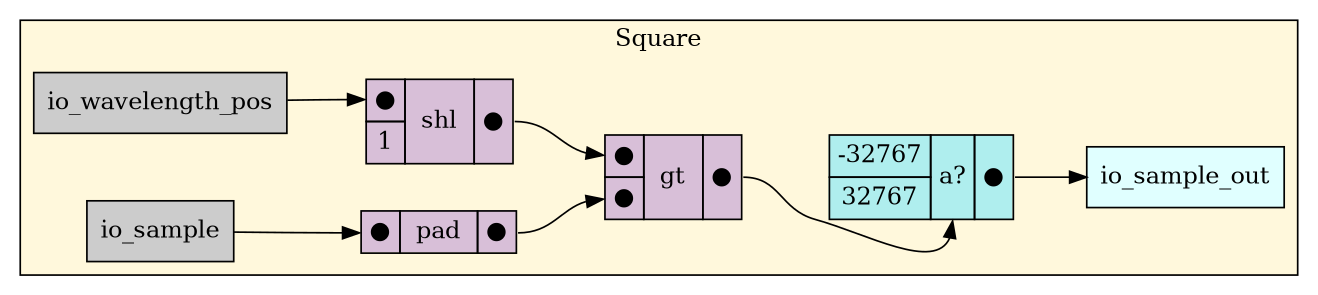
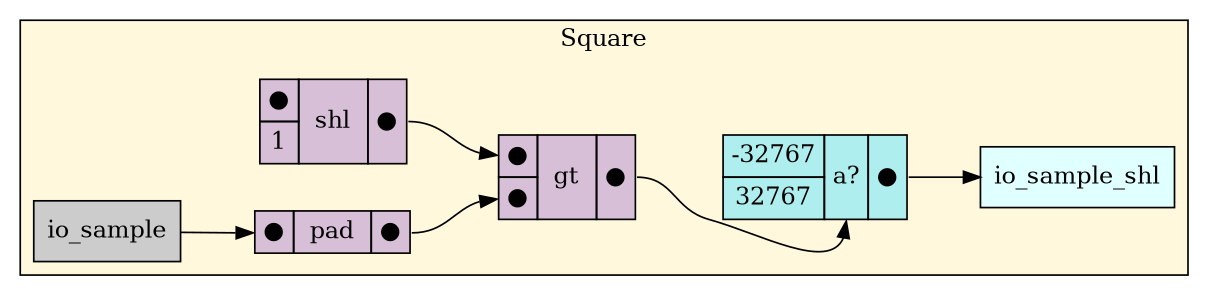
  digraph {
    rankdir=LR
    node [shape=plaintext]
    edge [headport=in1 tailport=out]
    n1 [fillcolor="#CCCCCC" label=io_sample rank=0 shape=rectangle style=filled]
    n2 [label=< <TABLE BORDER="0" CELLBORDER="1" CELLSPACING="0" CELLPADDING="4" BGCOLOR="#D8BFD8">   <TR>     <TD PORT="in1">&#x25cf;</TD>     <TD > pad </TD>     <TD PORT="out">&#x25cf;</TD>   </TR> </TABLE>>]
-   n3 [fillcolor="#CCCCCC" label=io_wavelength_pos rank=0 shape=rectangle style=filled]
    n4 [label=< <TABLE BORDER="0" CELLBORDER="1" CELLSPACING="0" CELLPADDING="4" BGCOLOR="#D8BFD8">   <TR>     <TD PORT="in1">&#x25cf;</TD>     <TD ROWSPAN="2" > shl </TD>     <TD ROWSPAN="2" PORT="out">&#x25cf;</TD>   </TR>   <TR>     <TD>1</TD>   </TR> </TABLE>>]
-   n5 [fillcolor="#E0FFFF" label=io_sample_out rank=1000 shape=rectangle style=filled]
+   n5 [fillcolor="#E0FFFF" label=io_sample_shl rank=1000 shape=rectangle style=filled]
    n6 [label=< <TABLE BORDER="0" CELLBORDER="1" CELLSPACING="0" CELLPADDING="4" BGCOLOR="#AFEEEE">   <TR>     <TD PORT="in1">-32767</TD>     <TD ROWSPAN="2" PORT="select">a?</TD>     <TD ROWSPAN="2" PORT="out">&#x25cf;</TD>   </TR>   <TR>     <TD PORT="in2">32767</TD>   </TR> </TABLE>>]
    n7 [label=< <TABLE BORDER="0" CELLBORDER="1" CELLSPACING="0" CELLPADDING="4" BGCOLOR="#D8BFD8">   <TR>     <TD PORT="in1">&#x25cf;</TD>     <TD ROWSPAN="2" > gt </TD>     <TD ROWSPAN="2" PORT="out">&#x25cf;</TD>   </TR>   <TR>     <TD PORT="in2">&#x25cf;</TD>   </TR> </TABLE>>]
    subgraph cluster_1 {
      bgcolor="#FFF8DC"
      label=Square
      n1
      n2
-     n3
      n4
      n5
      n6
      n7
    }
    n1 -> n2
    n2 -> n7 [headport=in2]
-   n3 -> n4
    n4 -> n7
    n6 -> n5
    n7 -> n6 [headport=select]
  }
